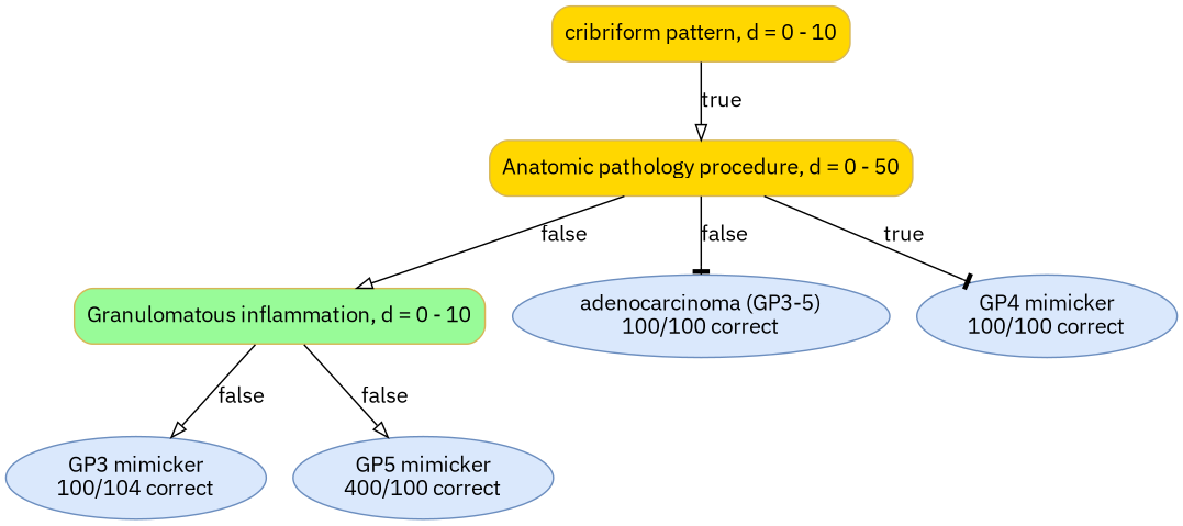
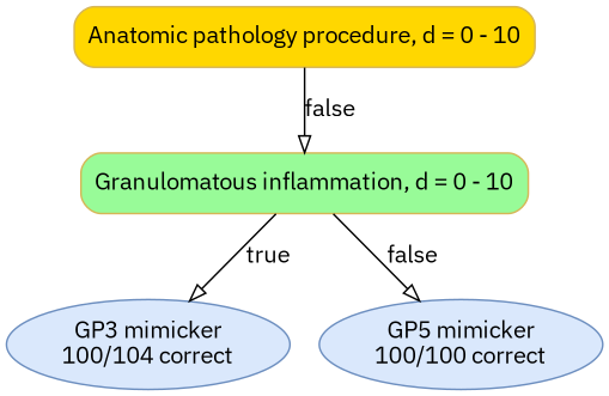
  digraph {
    fontname="IBM Plex Sans"
    node [color="#6C8EBF" fillcolor="#DAE8FC" fontname="IBM Plex Sans" shape=ellipse style="rounded,filled"]
    edge [arrowhead=onormal fontname="IBM Plex Sans"]
-   n1 [color="#D6B656" fillcolor=gold label="cribriform pattern, d = 0 - 10" shape=box]
-   n2 [color="#D6B656" fillcolor=gold label="Anatomic pathology procedure, d = 0 - 50" shape=box]
+   n2 [color="#D6B656" fillcolor=gold label="Anatomic pathology procedure, d = 0 - 10" shape=box]
    n3 [color="#D6B656" fillcolor=palegreen label="Granulomatous inflammation, d = 0 - 10" shape=box]
    n4 [label=<GP3 mimicker<br/>100/104 correct>]
-   n5 [label=<GP5 mimicker<br/>400/100 correct>]
-   n6 [label=<adenocarcinoma (GP3-5)<br/>100/100 correct>]
-   n7 [label=<GP4 mimicker<br/>100/100 correct>]
-   n1 -> n2 [label=true]
+   n5 [label=<GP5 mimicker<br/>100/100 correct>]
    n2 -> n3 [label=false]
-   n2 -> n6 [arrowhead=tee label=false]
-   n2 -> n7 [arrowhead=tee label=true]
-   n3 -> n4 [label=false]
+   n3 -> n4 [label=true]
    n3 -> n5 [label=false]
  }
